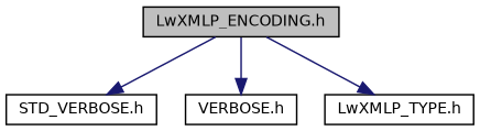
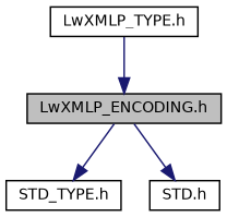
  digraph {
    node [color=black fillcolor=white fontname=Helvetica fontsize=10 shape=record style=filled]
    edge [color=midnightblue fontname=Helvetica fontsize=10 labelfontname=Helvetica labelfontsize=10 style=solid]
    n1 [fillcolor=grey75 fontcolor=black height=0.2 label="LwXMLP_ENCODING.h" width=0.4]
-   n2 [height=0.2 label="STD_VERBOSE.h" width=0.4]
-   n3 [height=0.2 label="VERBOSE.h" width=0.4]
+   n2 [height=0.2 label="STD_TYPE.h" width=0.4]
+   n3 [height=0.2 label="STD.h" width=0.4]
    n4 [height=0.2 label="LwXMLP_TYPE.h" width=0.4]
    n1 -> n2
    n1 -> n3
-   n1 -> n4
+   n4 -> n1
  }
